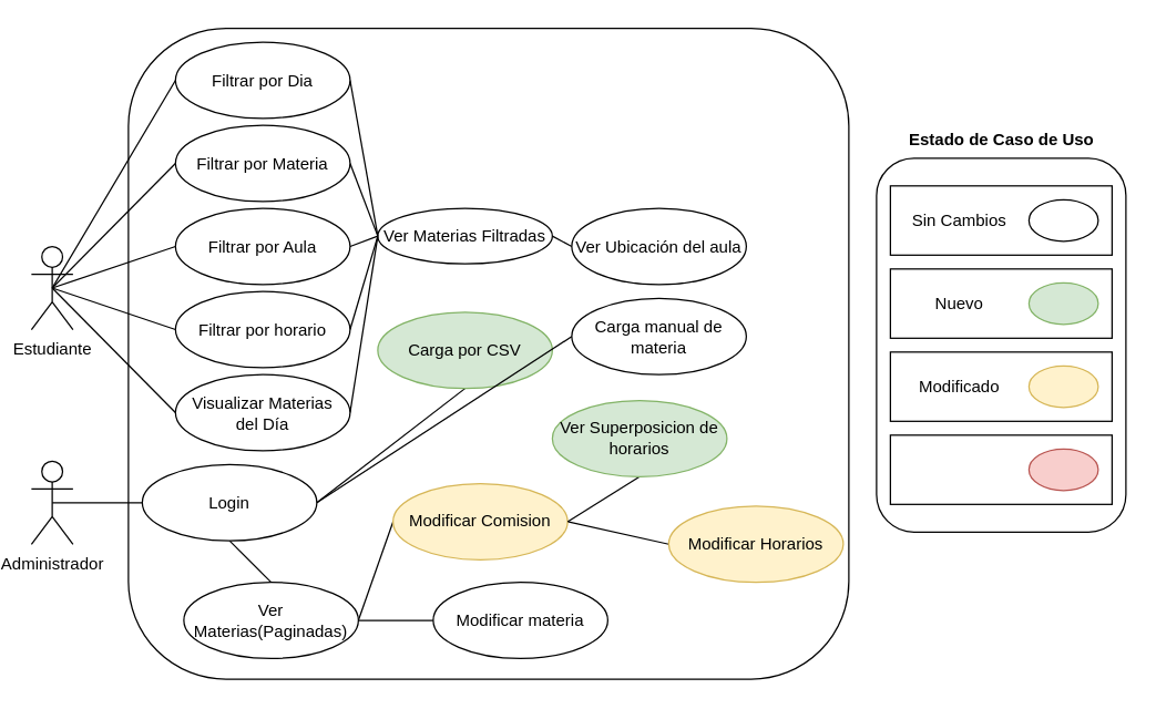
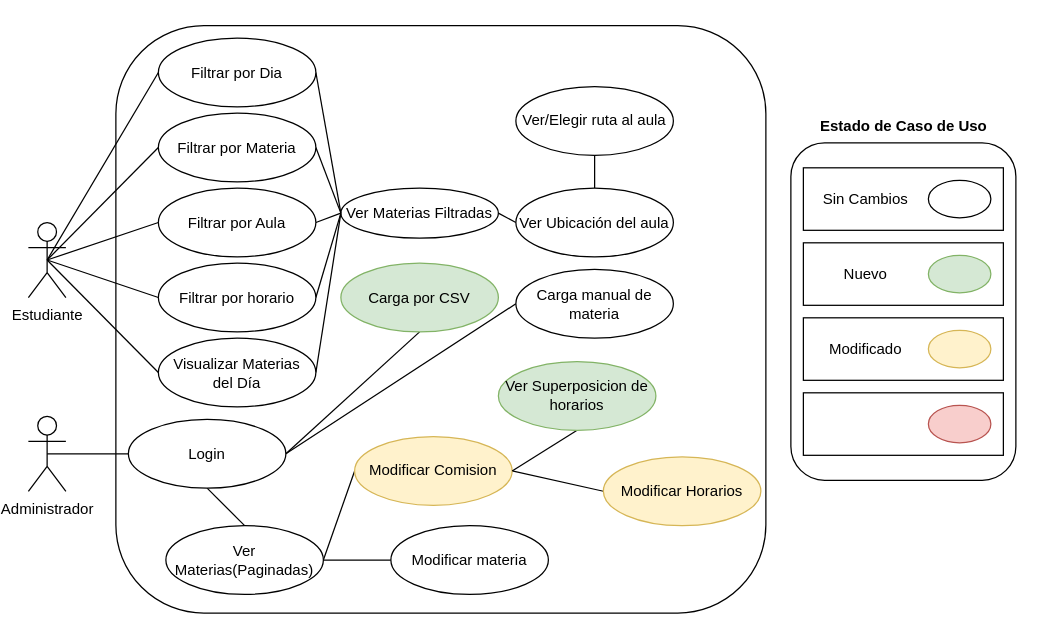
  <mxCell id="0" />
  <mxCell id="1" parent="0" />
  <mxCell id="2" value="" style="rounded=1;whiteSpace=wrap;html=1;" parent="1" vertex="1"><mxGeometry x="90" y="20" width="520" height="470" as="geometry" /></mxCell>
  <mxCell id="3" style="edgeStyle=none;rounded=0;orthogonalLoop=1;jettySize=auto;html=1;exitX=0.5;exitY=0.5;exitDx=0;exitDy=0;exitPerimeter=0;entryX=0;entryY=0.5;entryDx=0;entryDy=0;endArrow=none;endFill=0;" parent="1" source="7" target="13" edge="1"><mxGeometry relative="1" as="geometry" /></mxCell>
  <mxCell id="4" style="edgeStyle=none;rounded=0;orthogonalLoop=1;jettySize=auto;html=1;exitX=0.5;exitY=0.5;exitDx=0;exitDy=0;exitPerimeter=0;entryX=0;entryY=0.5;entryDx=0;entryDy=0;endArrow=none;endFill=0;" parent="1" source="7" target="11" edge="1"><mxGeometry relative="1" as="geometry" /></mxCell>
  <mxCell id="5" style="edgeStyle=none;rounded=0;orthogonalLoop=1;jettySize=auto;html=1;exitX=0.5;exitY=0.5;exitDx=0;exitDy=0;exitPerimeter=0;entryX=0;entryY=0.5;entryDx=0;entryDy=0;endArrow=none;endFill=0;" parent="1" source="7" target="9" edge="1"><mxGeometry relative="1" as="geometry" /></mxCell>
  <mxCell id="6" style="edgeStyle=none;rounded=0;orthogonalLoop=1;jettySize=auto;html=1;exitX=0.5;exitY=0.5;exitDx=0;exitDy=0;exitPerimeter=0;entryX=0;entryY=0.5;entryDx=0;entryDy=0;endArrow=none;endFill=0;" parent="1" source="7" target="24" edge="1"><mxGeometry relative="1" as="geometry" /></mxCell>
  <mxCell id="7" value="Estudiante" style="shape=umlActor;verticalLabelPosition=bottom;labelBackgroundColor=#ffffff;verticalAlign=top;html=1;outlineConnect=0;" parent="1" vertex="1"><mxGeometry x="20" y="177.5" width="30" height="60" as="geometry" /></mxCell>
  <mxCell id="8" style="rounded=0;orthogonalLoop=1;jettySize=auto;html=1;exitX=1;exitY=0.5;exitDx=0;exitDy=0;entryX=0;entryY=0.5;entryDx=0;entryDy=0;endArrow=none;endFill=0;" parent="1" source="9" target="15" edge="1"><mxGeometry relative="1" as="geometry" /></mxCell>
  <mxCell id="9" value="Filtrar por Materia" style="ellipse;whiteSpace=wrap;html=1;" parent="1" vertex="1"><mxGeometry x="124" y="90" width="126" height="55" as="geometry" /></mxCell>
  <mxCell id="10" style="edgeStyle=none;rounded=0;orthogonalLoop=1;jettySize=auto;html=1;exitX=1;exitY=0.5;exitDx=0;exitDy=0;entryX=0;entryY=0.5;entryDx=0;entryDy=0;endArrow=none;endFill=0;" parent="1" source="11" target="15" edge="1"><mxGeometry relative="1" as="geometry" /></mxCell>
  <mxCell id="11" value="Filtrar por Aula" style="ellipse;whiteSpace=wrap;html=1;" parent="1" vertex="1"><mxGeometry x="124" y="150" width="126" height="55" as="geometry" /></mxCell>
  <mxCell id="12" style="edgeStyle=none;rounded=0;orthogonalLoop=1;jettySize=auto;html=1;exitX=1;exitY=0.5;exitDx=0;exitDy=0;endArrow=none;endFill=0;entryX=0;entryY=0.5;entryDx=0;entryDy=0;" parent="1" source="13" target="15" edge="1"><mxGeometry relative="1" as="geometry"><mxPoint x="410" y="190" as="targetPoint" /></mxGeometry></mxCell>
  <mxCell id="13" value="Filtrar por horario" style="ellipse;whiteSpace=wrap;html=1;" parent="1" vertex="1"><mxGeometry x="124" y="210" width="126" height="55" as="geometry" /></mxCell>
  <mxCell id="14" style="edgeStyle=none;rounded=0;orthogonalLoop=1;jettySize=auto;html=1;exitX=1;exitY=0.5;exitDx=0;exitDy=0;entryX=0;entryY=0.5;entryDx=0;entryDy=0;endArrow=none;endFill=0;" parent="1" source="15" target="26" edge="1"><mxGeometry relative="1" as="geometry" /></mxCell>
  <mxCell id="15" value="Ver Materias Filtradas" style="ellipse;whiteSpace=wrap;html=1;" parent="1" vertex="1"><mxGeometry x="270" y="150" width="126" height="40" as="geometry" /></mxCell>
  <mxCell id="16" style="rounded=0;orthogonalLoop=1;jettySize=auto;html=1;exitX=0.5;exitY=0.5;exitDx=0;exitDy=0;exitPerimeter=0;entryX=0;entryY=0.5;entryDx=0;entryDy=0;endArrow=none;endFill=0;" parent="1" source="17" target="22" edge="1"><mxGeometry relative="1" as="geometry" /></mxCell>
  <mxCell id="17" value="Administrador" style="shape=umlActor;verticalLabelPosition=bottom;labelBackgroundColor=#ffffff;verticalAlign=top;html=1;outlineConnect=0;" parent="1" vertex="1"><mxGeometry x="20" y="332.5" width="30" height="60" as="geometry" /></mxCell>
  <mxCell id="18" style="rounded=0;orthogonalLoop=1;jettySize=auto;html=1;exitX=1;exitY=0.5;exitDx=0;exitDy=0;entryX=0.5;entryY=1;entryDx=0;entryDy=0;endArrow=none;endFill=0;" parent="1" source="22" target="40" edge="1"><mxGeometry relative="1" as="geometry" /></mxCell>
  <mxCell id="19" style="edgeStyle=none;rounded=0;orthogonalLoop=1;jettySize=auto;html=1;exitX=1;exitY=0.5;exitDx=0;exitDy=0;entryX=0;entryY=0.5;entryDx=0;entryDy=0;endArrow=none;endFill=0;" parent="1" source="53" target="47" edge="1"><mxGeometry relative="1" as="geometry" /></mxCell>
  <mxCell id="20" style="rounded=0;orthogonalLoop=1;jettySize=auto;html=1;exitX=1;exitY=0.5;exitDx=0;exitDy=0;entryX=0;entryY=0.5;entryDx=0;entryDy=0;endArrow=none;endFill=0;" edge="1" parent="1" source="53" target="49"><mxGeometry relative="1" as="geometry" /></mxCell>
  <mxCell id="21" style="edgeStyle=none;rounded=0;orthogonalLoop=1;jettySize=auto;html=1;exitX=0.5;exitY=1;exitDx=0;exitDy=0;entryX=0.5;entryY=0;entryDx=0;entryDy=0;endArrow=none;endFill=0;" edge="1" parent="1" source="22" target="53"><mxGeometry relative="1" as="geometry" /></mxCell>
  <mxCell id="22" value="Login" style="ellipse;whiteSpace=wrap;html=1;" parent="1" vertex="1"><mxGeometry x="100" y="335" width="126" height="55" as="geometry" /></mxCell>
  <mxCell id="23" style="edgeStyle=none;rounded=0;orthogonalLoop=1;jettySize=auto;html=1;exitX=1;exitY=0.5;exitDx=0;exitDy=0;entryX=0;entryY=0.5;entryDx=0;entryDy=0;endArrow=none;endFill=0;" parent="1" source="24" target="15" edge="1"><mxGeometry relative="1" as="geometry" /></mxCell>
  <mxCell id="24" value="Visualizar Materias &lt;br&gt;del Día" style="ellipse;whiteSpace=wrap;html=1;" parent="1" vertex="1"><mxGeometry x="124" y="270" width="126" height="55" as="geometry" /></mxCell>
+ <mxCell id="25" style="edgeStyle=none;rounded=0;orthogonalLoop=1;jettySize=auto;html=1;exitX=0.5;exitY=0;exitDx=0;exitDy=0;entryX=0.5;entryY=1;entryDx=0;entryDy=0;endArrow=none;endFill=0;" parent="1" source="26" target="46" edge="1"><mxGeometry relative="1" as="geometry" /></mxCell>
  <mxCell id="26" value="Ver Ubicación del aula" style="ellipse;whiteSpace=wrap;html=1;" parent="1" vertex="1"><mxGeometry x="410" y="150" width="126" height="55" as="geometry" /></mxCell>
  <mxCell id="27" value="" style="rounded=1;whiteSpace=wrap;html=1;" parent="1" vertex="1"><mxGeometry x="630" y="113.75" width="180" height="270" as="geometry" /></mxCell>
  <mxCell id="28" value="" style="rounded=0;whiteSpace=wrap;html=1;" parent="1" vertex="1"><mxGeometry x="640" y="133.75" width="160" height="50" as="geometry" /></mxCell>
  <mxCell id="29" value="Sin Cambios" style="text;html=1;strokeColor=none;fillColor=none;align=center;verticalAlign=middle;whiteSpace=wrap;rounded=0;" parent="1" vertex="1"><mxGeometry x="650" y="148.75" width="80" height="20" as="geometry" /></mxCell>
  <mxCell id="30" value="" style="ellipse;whiteSpace=wrap;html=1;" parent="1" vertex="1"><mxGeometry x="740" y="143.75" width="50" height="30" as="geometry" /></mxCell>
  <mxCell id="31" value="" style="rounded=0;whiteSpace=wrap;html=1;" parent="1" vertex="1"><mxGeometry x="640" y="193.75" width="160" height="50" as="geometry" /></mxCell>
  <mxCell id="32" value="Nuevo" style="text;html=1;strokeColor=none;fillColor=none;align=center;verticalAlign=middle;whiteSpace=wrap;rounded=0;" parent="1" vertex="1"><mxGeometry x="650" y="208.75" width="80" height="20" as="geometry" /></mxCell>
  <mxCell id="33" value="" style="ellipse;whiteSpace=wrap;html=1;fillColor=#d5e8d4;strokeColor=#82b366;" parent="1" vertex="1"><mxGeometry x="740" y="203.75" width="50" height="30" as="geometry" /></mxCell>
  <mxCell id="34" value="" style="rounded=0;whiteSpace=wrap;html=1;" parent="1" vertex="1"><mxGeometry x="640" y="253.75" width="160" height="50" as="geometry" /></mxCell>
  <mxCell id="35" value="Modificado" style="text;html=1;strokeColor=none;fillColor=none;align=center;verticalAlign=middle;whiteSpace=wrap;rounded=0;" parent="1" vertex="1"><mxGeometry x="650" y="268.75" width="80" height="20" as="geometry" /></mxCell>
  <mxCell id="36" value="" style="ellipse;whiteSpace=wrap;html=1;fillColor=#fff2cc;strokeColor=#d6b656;" parent="1" vertex="1"><mxGeometry x="740" y="263.75" width="50" height="30" as="geometry" /></mxCell>
  <mxCell id="37" value="" style="rounded=0;whiteSpace=wrap;html=1;" parent="1" vertex="1"><mxGeometry x="640" y="313.75" width="160" height="50" as="geometry" /></mxCell>
  <mxCell id="38" value="" style="ellipse;whiteSpace=wrap;html=1;fillColor=#f8cecc;strokeColor=#b85450;" parent="1" vertex="1"><mxGeometry x="740" y="323.75" width="50" height="30" as="geometry" /></mxCell>
  <mxCell id="39" value="Estado de Caso de Uso" style="text;html=1;strokeColor=none;fillColor=none;align=center;verticalAlign=middle;whiteSpace=wrap;rounded=0;fontStyle=1" parent="1" vertex="1"><mxGeometry x="647.5" y="91.25" width="145" height="20" as="geometry" /></mxCell>
- <mxCell id="40" value="Carga por CSV" style="ellipse;whiteSpace=wrap;html=1;fillColor=#d5e8d4;strokeColor=#82b366;" parent="1" vertex="1"><mxGeometry x="270" y="225" width="126" height="55" as="geometry" /></mxCell>
+ <mxCell id="40" value="Carga por CSV" style="ellipse;whiteSpace=wrap;html=1;fillColor=#d5e8d4;strokeColor=#82b366;" parent="1" vertex="1"><mxGeometry x="270" y="210" width="126" height="55" as="geometry" /></mxCell>
  <mxCell id="41" style="rounded=0;orthogonalLoop=1;jettySize=auto;html=1;entryX=0;entryY=0.5;entryDx=0;entryDy=0;endArrow=none;endFill=0;exitX=1;exitY=0.5;exitDx=0;exitDy=0;" parent="1" source="22" target="42" edge="1"><mxGeometry relative="1" as="geometry"><mxPoint x="250" y="360" as="sourcePoint" /></mxGeometry></mxCell>
  <mxCell id="42" value="&lt;div&gt;Carga manual de materia&lt;/div&gt;" style="ellipse;whiteSpace=wrap;html=1;" parent="1" vertex="1"><mxGeometry x="410" y="215" width="126" height="55" as="geometry" /></mxCell>
  <mxCell id="43" style="rounded=0;orthogonalLoop=1;jettySize=auto;html=1;exitX=0;exitY=0.5;exitDx=0;exitDy=0;entryX=0.5;entryY=0.5;entryDx=0;entryDy=0;entryPerimeter=0;endArrow=none;endFill=0;" parent="1" source="45" target="7" edge="1"><mxGeometry relative="1" as="geometry" /></mxCell>
  <mxCell id="44" style="edgeStyle=none;rounded=0;orthogonalLoop=1;jettySize=auto;html=1;exitX=1;exitY=0.5;exitDx=0;exitDy=0;entryX=0;entryY=0.5;entryDx=0;entryDy=0;endArrow=none;endFill=0;" parent="1" source="45" target="15" edge="1"><mxGeometry relative="1" as="geometry" /></mxCell>
  <mxCell id="45" value="Filtrar por Dia" style="ellipse;whiteSpace=wrap;html=1;" parent="1" vertex="1"><mxGeometry x="124" y="30" width="126" height="55" as="geometry" /></mxCell>
+ <mxCell id="46" value="Ver/Elegir ruta al aula" style="ellipse;whiteSpace=wrap;html=1;" parent="1" vertex="1"><mxGeometry x="410" y="68.75" width="126" height="55" as="geometry" /></mxCell>
  <mxCell id="47" value="&lt;div&gt;Modificar materia&lt;/div&gt;" style="ellipse;whiteSpace=wrap;html=1;" parent="1" vertex="1"><mxGeometry x="310" y="420" width="126" height="55" as="geometry" /></mxCell>
  <mxCell id="48" style="edgeStyle=none;rounded=0;orthogonalLoop=1;jettySize=auto;html=1;exitX=1;exitY=0.5;exitDx=0;exitDy=0;entryX=0;entryY=0.5;entryDx=0;entryDy=0;endArrow=none;endFill=0;" edge="1" parent="1" source="49" target="50"><mxGeometry relative="1" as="geometry" /></mxCell>
  <mxCell id="49" value="&lt;div&gt;Modificar Comision&lt;/div&gt;" style="ellipse;whiteSpace=wrap;html=1;fillColor=#fff2cc;strokeColor=#d6b656;" vertex="1" parent="1"><mxGeometry x="281" y="348.75" width="126" height="55" as="geometry" /></mxCell>
  <mxCell id="50" value="&lt;div&gt;Modificar Horarios&lt;/div&gt;" style="ellipse;whiteSpace=wrap;html=1;fillColor=#fff2cc;strokeColor=#d6b656;" vertex="1" parent="1"><mxGeometry x="480" y="365" width="126" height="55" as="geometry" /></mxCell>
  <mxCell id="51" style="edgeStyle=none;rounded=0;orthogonalLoop=1;jettySize=auto;html=1;exitX=0.5;exitY=1;exitDx=0;exitDy=0;entryX=1;entryY=0.5;entryDx=0;entryDy=0;endArrow=none;endFill=0;" edge="1" parent="1" source="52" target="49"><mxGeometry relative="1" as="geometry" /></mxCell>
  <mxCell id="52" value="Ver Superposicion de horarios" style="ellipse;whiteSpace=wrap;html=1;fillColor=#d5e8d4;strokeColor=#82b366;" parent="1" vertex="1"><mxGeometry x="396" y="288.75" width="126" height="55" as="geometry" /></mxCell>
  <mxCell id="53" value="Ver Materias(Paginadas)" style="ellipse;whiteSpace=wrap;html=1;" vertex="1" parent="1"><mxGeometry x="130" y="420" width="126" height="55" as="geometry" /></mxCell>
